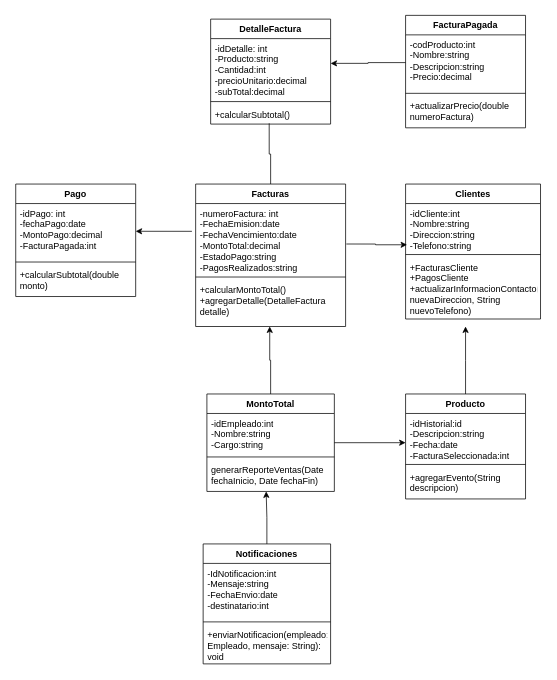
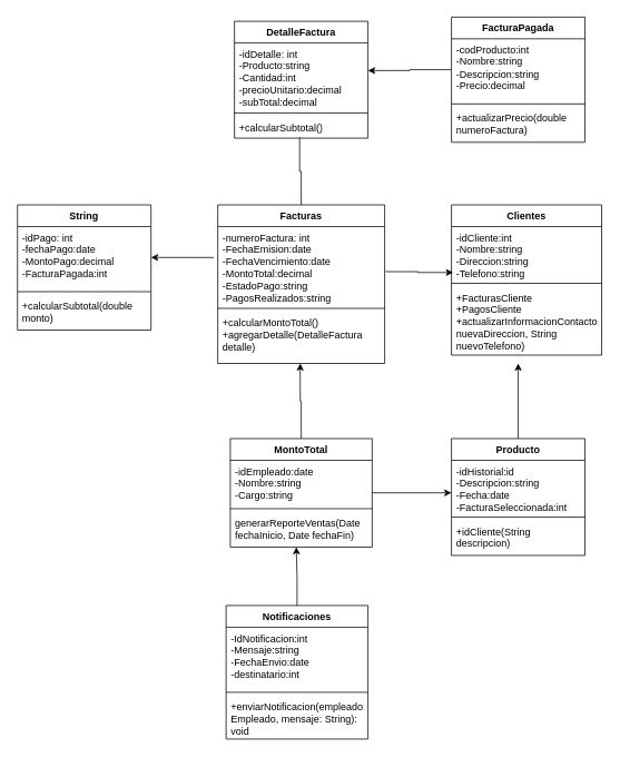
  <mxCell id="0" style=";html=1;" />
  <mxCell id="1" style=";html=1;" parent="0" />
  <mxCell id="2" style="edgeStyle=orthogonalEdgeStyle;rounded=0;orthogonalLoop=1;jettySize=auto;html=1;" edge="1" parent="1" source="3"><mxGeometry relative="1" as="geometry"><mxPoint x="620" y="435" as="targetPoint" /></mxGeometry></mxCell>
  <mxCell id="3" value="Producto" style="swimlane;fontStyle=1;align=center;verticalAlign=top;childLayout=stackLayout;horizontal=1;startSize=26;horizontalStack=0;resizeParent=1;resizeParentMax=0;resizeLast=0;collapsible=1;marginBottom=0;whiteSpace=wrap;html=1;" vertex="1" parent="1"><mxGeometry x="540" y="525" width="160" height="140" as="geometry" /></mxCell>
  <mxCell id="4" value="-idHistorial:id&lt;br style=&quot;border-color: var(--border-color);&quot;&gt;-Descripcion:string&lt;br style=&quot;border-color: var(--border-color);&quot;&gt;-Fecha:date&lt;br style=&quot;border-color: var(--border-color);&quot;&gt;-FacturaSeleccionada:int" style="text;strokeColor=none;fillColor=none;align=left;verticalAlign=top;spacingLeft=4;spacingRight=4;overflow=hidden;rotatable=0;points=[[0,0.5],[1,0.5]];portConstraint=eastwest;whiteSpace=wrap;html=1;" vertex="1" parent="3"><mxGeometry y="26" width="160" height="64" as="geometry" /></mxCell>
  <mxCell id="5" value="" style="line;strokeWidth=1;fillColor=none;align=left;verticalAlign=middle;spacingTop=-1;spacingLeft=3;spacingRight=3;rotatable=0;labelPosition=right;points=[];portConstraint=eastwest;strokeColor=inherit;" vertex="1" parent="3"><mxGeometry y="90" width="160" height="8" as="geometry" /></mxCell>
- <mxCell id="6" value="+agregarEvento(String descripcion)" style="text;strokeColor=none;fillColor=none;align=left;verticalAlign=top;spacingLeft=4;spacingRight=4;overflow=hidden;rotatable=0;points=[[0,0.5],[1,0.5]];portConstraint=eastwest;whiteSpace=wrap;html=1;" vertex="1" parent="3"><mxGeometry y="98" width="160" height="42" as="geometry" /></mxCell>
+ <mxCell id="6" value="+idCliente(String descripcion)" style="text;strokeColor=none;fillColor=none;align=left;verticalAlign=top;spacingLeft=4;spacingRight=4;overflow=hidden;rotatable=0;points=[[0,0.5],[1,0.5]];portConstraint=eastwest;whiteSpace=wrap;html=1;" vertex="1" parent="3"><mxGeometry y="98" width="160" height="42" as="geometry" /></mxCell>
  <mxCell id="7" style="edgeStyle=orthogonalEdgeStyle;rounded=0;orthogonalLoop=1;jettySize=auto;html=1;exitX=0;exitY=0.5;exitDx=0;exitDy=0;entryX=1;entryY=0.413;entryDx=0;entryDy=0;entryPerimeter=0;" edge="1" parent="1" source="9" target="39"><mxGeometry relative="1" as="geometry"><mxPoint x="440" y="84" as="targetPoint" /></mxGeometry></mxCell>
  <mxCell id="8" value="FacturaPagada" style="swimlane;fontStyle=1;align=center;verticalAlign=top;childLayout=stackLayout;horizontal=1;startSize=26;horizontalStack=0;resizeParent=1;resizeParentMax=0;resizeLast=0;collapsible=1;marginBottom=0;whiteSpace=wrap;html=1;" vertex="1" parent="1"><mxGeometry x="540" y="20" width="160" height="150" as="geometry" /></mxCell>
  <mxCell id="9" value="-codProducto:int&lt;br&gt;-Nombre:string&lt;br&gt;-Descripcion:string&lt;br&gt;-Precio:decimal" style="text;strokeColor=none;fillColor=none;align=left;verticalAlign=top;spacingLeft=4;spacingRight=4;overflow=hidden;rotatable=0;points=[[0,0.5],[1,0.5]];portConstraint=eastwest;whiteSpace=wrap;html=1;" vertex="1" parent="8"><mxGeometry y="26" width="160" height="74" as="geometry" /></mxCell>
  <mxCell id="10" value="" style="line;strokeWidth=1;fillColor=none;align=left;verticalAlign=middle;spacingTop=-1;spacingLeft=3;spacingRight=3;rotatable=0;labelPosition=right;points=[];portConstraint=eastwest;strokeColor=inherit;" vertex="1" parent="8"><mxGeometry y="100" width="160" height="8" as="geometry" /></mxCell>
  <mxCell id="11" value="+actualizarPrecio(double numeroFactura)" style="text;strokeColor=none;fillColor=none;align=left;verticalAlign=top;spacingLeft=4;spacingRight=4;overflow=hidden;rotatable=0;points=[[0,0.5],[1,0.5]];portConstraint=eastwest;whiteSpace=wrap;html=1;" vertex="1" parent="8"><mxGeometry y="108" width="160" height="42" as="geometry" /></mxCell>
  <mxCell id="12" value="Clientes" style="swimlane;fontStyle=1;align=center;verticalAlign=top;childLayout=stackLayout;horizontal=1;startSize=26;horizontalStack=0;resizeParent=1;resizeParentMax=0;resizeLast=0;collapsible=1;marginBottom=0;whiteSpace=wrap;html=1;" vertex="1" parent="1"><mxGeometry x="540" y="245" width="180" height="180" as="geometry" /></mxCell>
  <mxCell id="13" value="-idCliente:int&lt;br&gt;-Nombre:string&lt;br&gt;-Direccion:string&lt;br&gt;-Telefono:string" style="text;strokeColor=none;fillColor=none;align=left;verticalAlign=top;spacingLeft=4;spacingRight=4;overflow=hidden;rotatable=0;points=[[0,0.5],[1,0.5]];portConstraint=eastwest;whiteSpace=wrap;html=1;" vertex="1" parent="12"><mxGeometry y="26" width="180" height="64" as="geometry" /></mxCell>
  <mxCell id="14" value="" style="line;strokeWidth=1;fillColor=none;align=left;verticalAlign=middle;spacingTop=-1;spacingLeft=3;spacingRight=3;rotatable=0;labelPosition=right;points=[];portConstraint=eastwest;strokeColor=inherit;" vertex="1" parent="12"><mxGeometry y="90" width="180" height="8" as="geometry" /></mxCell>
  <mxCell id="15" value="+FacturasCliente&lt;br&gt;+PagosCliente&lt;br&gt;+actualizarInformacionContacto(String nuevaDireccion, String nuevoTelefono)" style="text;strokeColor=none;fillColor=none;align=left;verticalAlign=top;spacingLeft=4;spacingRight=4;overflow=hidden;rotatable=0;points=[[0,0.5],[1,0.5]];portConstraint=eastwest;whiteSpace=wrap;html=1;" vertex="1" parent="12"><mxGeometry y="98" width="180" height="82" as="geometry" /></mxCell>
  <mxCell id="16" style="edgeStyle=orthogonalEdgeStyle;rounded=0;orthogonalLoop=1;jettySize=auto;html=1;entryX=0.011;entryY=0.859;entryDx=0;entryDy=0;entryPerimeter=0;exitX=1.005;exitY=0.574;exitDx=0;exitDy=0;exitPerimeter=0;" edge="1" parent="1" source="20" target="13"><mxGeometry relative="1" as="geometry"><mxPoint x="530" y="288" as="targetPoint" /></mxGeometry></mxCell>
  <mxCell id="17" style="edgeStyle=orthogonalEdgeStyle;rounded=0;orthogonalLoop=1;jettySize=auto;html=1;entryX=1;entryY=0.5;entryDx=0;entryDy=0;exitX=-0.025;exitY=0.394;exitDx=0;exitDy=0;exitPerimeter=0;" edge="1" parent="1" source="20" target="24"><mxGeometry relative="1" as="geometry"><mxPoint x="150" y="322" as="targetPoint" /></mxGeometry></mxCell>
  <mxCell id="18" style="edgeStyle=orthogonalEdgeStyle;rounded=0;orthogonalLoop=1;jettySize=auto;html=1;entryX=0.488;entryY=0.962;entryDx=0;entryDy=0;entryPerimeter=0;exitX=0.5;exitY=0;exitDx=0;exitDy=0;endArrow=none;" edge="1" parent="1" source="19" target="41"><mxGeometry relative="1" as="geometry" /></mxCell>
  <mxCell id="19" value="Facturas" style="swimlane;fontStyle=1;align=center;verticalAlign=top;childLayout=stackLayout;horizontal=1;startSize=26;horizontalStack=0;resizeParent=1;resizeParentMax=0;resizeLast=0;collapsible=1;marginBottom=0;whiteSpace=wrap;html=1;" vertex="1" parent="1"><mxGeometry x="260" y="245" width="200" height="190" as="geometry" /></mxCell>
  <mxCell id="20" value="-numeroFactura: int&lt;br&gt;-FechaEmision:date&lt;br&gt;-FechaVencimiento:date&lt;br&gt;-MontoTotal:decimal&lt;br&gt;-EstadoPago:string&lt;br&gt;-PagosRealizados:string" style="text;strokeColor=none;fillColor=none;align=left;verticalAlign=top;spacingLeft=4;spacingRight=4;overflow=hidden;rotatable=0;points=[[0,0.5],[1,0.5]];portConstraint=eastwest;whiteSpace=wrap;html=1;" vertex="1" parent="19"><mxGeometry y="26" width="200" height="94" as="geometry" /></mxCell>
  <mxCell id="21" value="" style="line;strokeWidth=1;fillColor=none;align=left;verticalAlign=middle;spacingTop=-1;spacingLeft=3;spacingRight=3;rotatable=0;labelPosition=right;points=[];portConstraint=eastwest;strokeColor=inherit;" vertex="1" parent="19"><mxGeometry y="120" width="200" height="8" as="geometry" /></mxCell>
  <mxCell id="22" value="+calcularMontoTotal()&lt;br&gt;+agregarDetalle(DetalleFactura detalle)" style="text;strokeColor=none;fillColor=none;align=left;verticalAlign=top;spacingLeft=4;spacingRight=4;overflow=hidden;rotatable=0;points=[[0,0.5],[1,0.5]];portConstraint=eastwest;whiteSpace=wrap;html=1;" vertex="1" parent="19"><mxGeometry y="128" width="200" height="62" as="geometry" /></mxCell>
- <mxCell id="23" value="Pago" style="swimlane;fontStyle=1;align=center;verticalAlign=top;childLayout=stackLayout;horizontal=1;startSize=26;horizontalStack=0;resizeParent=1;resizeParentMax=0;resizeLast=0;collapsible=1;marginBottom=0;whiteSpace=wrap;html=1;" vertex="1" parent="1"><mxGeometry x="20" y="245" width="160" height="150" as="geometry" /></mxCell>
+ <mxCell id="23" value="String" style="swimlane;fontStyle=1;align=center;verticalAlign=top;childLayout=stackLayout;horizontal=1;startSize=26;horizontalStack=0;resizeParent=1;resizeParentMax=0;resizeLast=0;collapsible=1;marginBottom=0;whiteSpace=wrap;html=1;" vertex="1" parent="1"><mxGeometry x="20" y="245" width="160" height="150" as="geometry" /></mxCell>
  <mxCell id="24" value="-idPago: int&lt;br&gt;-fechaPago:date&lt;br&gt;-MontoPago:decimal&lt;br&gt;-FacturaPagada:int" style="text;strokeColor=none;fillColor=none;align=left;verticalAlign=top;spacingLeft=4;spacingRight=4;overflow=hidden;rotatable=0;points=[[0,0.5],[1,0.5]];portConstraint=eastwest;whiteSpace=wrap;html=1;" vertex="1" parent="23"><mxGeometry y="26" width="160" height="74" as="geometry" /></mxCell>
  <mxCell id="25" value="" style="line;strokeWidth=1;fillColor=none;align=left;verticalAlign=middle;spacingTop=-1;spacingLeft=3;spacingRight=3;rotatable=0;labelPosition=right;points=[];portConstraint=eastwest;strokeColor=inherit;" vertex="1" parent="23"><mxGeometry y="100" width="160" height="8" as="geometry" /></mxCell>
  <mxCell id="26" value="+calcularSubtotal(double monto)" style="text;strokeColor=none;fillColor=none;align=left;verticalAlign=top;spacingLeft=4;spacingRight=4;overflow=hidden;rotatable=0;points=[[0,0.5],[1,0.5]];portConstraint=eastwest;whiteSpace=wrap;html=1;" vertex="1" parent="23"><mxGeometry y="108" width="160" height="42" as="geometry" /></mxCell>
  <mxCell id="27" style="edgeStyle=orthogonalEdgeStyle;rounded=0;orthogonalLoop=1;jettySize=auto;html=1;entryX=0.465;entryY=1;entryDx=0;entryDy=0;entryPerimeter=0;" edge="1" parent="1" source="28" target="37"><mxGeometry relative="1" as="geometry" /></mxCell>
  <mxCell id="28" value="Notificaciones" style="swimlane;fontStyle=1;align=center;verticalAlign=top;childLayout=stackLayout;horizontal=1;startSize=26;horizontalStack=0;resizeParent=1;resizeParentMax=0;resizeLast=0;collapsible=1;marginBottom=0;whiteSpace=wrap;html=1;" vertex="1" parent="1"><mxGeometry x="270" y="725" width="170" height="160" as="geometry" /></mxCell>
  <mxCell id="29" value="-IdNotificacion:int&lt;br&gt;-Mensaje:string&lt;br&gt;-FechaEnvio:date&lt;br&gt;-destinatario:int" style="text;strokeColor=none;fillColor=none;align=left;verticalAlign=top;spacingLeft=4;spacingRight=4;overflow=hidden;rotatable=0;points=[[0,0.5],[1,0.5]];portConstraint=eastwest;whiteSpace=wrap;html=1;" vertex="1" parent="28"><mxGeometry y="26" width="170" height="74" as="geometry" /></mxCell>
  <mxCell id="30" value="" style="line;strokeWidth=1;fillColor=none;align=left;verticalAlign=middle;spacingTop=-1;spacingLeft=3;spacingRight=3;rotatable=0;labelPosition=right;points=[];portConstraint=eastwest;strokeColor=inherit;" vertex="1" parent="28"><mxGeometry y="100" width="170" height="8" as="geometry" /></mxCell>
  <mxCell id="31" value="+enviarNotificacion(empleado: Empleado, mensaje: String): void " style="text;strokeColor=none;fillColor=none;align=left;verticalAlign=top;spacingLeft=4;spacingRight=4;overflow=hidden;rotatable=0;points=[[0,0.5],[1,0.5]];portConstraint=eastwest;whiteSpace=wrap;html=1;" vertex="1" parent="28"><mxGeometry y="108" width="170" height="52" as="geometry" /></mxCell>
  <mxCell id="32" style="edgeStyle=orthogonalEdgeStyle;rounded=0;orthogonalLoop=1;jettySize=auto;html=1;entryX=0.494;entryY=1;entryDx=0;entryDy=0;entryPerimeter=0;" edge="1" parent="1" source="34" target="22"><mxGeometry relative="1" as="geometry"><mxPoint x="340" y="368" as="targetPoint" /></mxGeometry></mxCell>
  <mxCell id="33" style="edgeStyle=orthogonalEdgeStyle;rounded=0;orthogonalLoop=1;jettySize=auto;html=1;entryX=0;entryY=0.609;entryDx=0;entryDy=0;entryPerimeter=0;" edge="1" parent="1" source="34" target="4"><mxGeometry relative="1" as="geometry" /></mxCell>
  <mxCell id="34" value="MontoTotal" style="swimlane;fontStyle=1;align=center;verticalAlign=top;childLayout=stackLayout;horizontal=1;startSize=26;horizontalStack=0;resizeParent=1;resizeParentMax=0;resizeLast=0;collapsible=1;marginBottom=0;whiteSpace=wrap;html=1;" vertex="1" parent="1"><mxGeometry x="275" y="525" width="170" height="130" as="geometry" /></mxCell>
- <mxCell id="35" value="-idEmpleado:int&lt;br&gt;-Nombre:string&lt;br&gt;-Cargo:string" style="text;strokeColor=none;fillColor=none;align=left;verticalAlign=top;spacingLeft=4;spacingRight=4;overflow=hidden;rotatable=0;points=[[0,0.5],[1,0.5]];portConstraint=eastwest;whiteSpace=wrap;html=1;" vertex="1" parent="34"><mxGeometry y="26" width="170" height="54" as="geometry" /></mxCell>
+ <mxCell id="35" value="-idEmpleado:date&lt;br&gt;-Nombre:string&lt;br&gt;-Cargo:string" style="text;strokeColor=none;fillColor=none;align=left;verticalAlign=top;spacingLeft=4;spacingRight=4;overflow=hidden;rotatable=0;points=[[0,0.5],[1,0.5]];portConstraint=eastwest;whiteSpace=wrap;html=1;" vertex="1" parent="34"><mxGeometry y="26" width="170" height="54" as="geometry" /></mxCell>
  <mxCell id="36" value="" style="line;strokeWidth=1;fillColor=none;align=left;verticalAlign=middle;spacingTop=-1;spacingLeft=3;spacingRight=3;rotatable=0;labelPosition=right;points=[];portConstraint=eastwest;strokeColor=inherit;" vertex="1" parent="34"><mxGeometry y="80" width="170" height="8" as="geometry" /></mxCell>
  <mxCell id="37" value="generarReporteVentas(Date fechaInicio, Date fechaFin)" style="text;strokeColor=none;fillColor=none;align=left;verticalAlign=top;spacingLeft=4;spacingRight=4;overflow=hidden;rotatable=0;points=[[0,0.5],[1,0.5]];portConstraint=eastwest;whiteSpace=wrap;html=1;" vertex="1" parent="34"><mxGeometry y="88" width="170" height="42" as="geometry" /></mxCell>
  <mxCell id="38" value="DetalleFactura" style="swimlane;fontStyle=1;align=center;verticalAlign=top;childLayout=stackLayout;horizontal=1;startSize=26;horizontalStack=0;resizeParent=1;resizeParentMax=0;resizeLast=0;collapsible=1;marginBottom=0;whiteSpace=wrap;html=1;" vertex="1" parent="1"><mxGeometry x="280" y="25" width="160" height="140" as="geometry" /></mxCell>
  <mxCell id="39" value="-idDetalle: int&lt;br&gt;-Producto:string&lt;br&gt;-Cantidad:int&lt;br&gt;-precioUnitario:decimal&lt;br&gt;-subTotal:decimal" style="text;strokeColor=none;fillColor=none;align=left;verticalAlign=top;spacingLeft=4;spacingRight=4;overflow=hidden;rotatable=0;points=[[0,0.5],[1,0.5]];portConstraint=eastwest;whiteSpace=wrap;html=1;" vertex="1" parent="38"><mxGeometry y="26" width="160" height="80" as="geometry" /></mxCell>
  <mxCell id="40" value="" style="line;strokeWidth=1;fillColor=none;align=left;verticalAlign=middle;spacingTop=-1;spacingLeft=3;spacingRight=3;rotatable=0;labelPosition=right;points=[];portConstraint=eastwest;strokeColor=inherit;" vertex="1" parent="38"><mxGeometry y="106" width="160" height="8" as="geometry" /></mxCell>
  <mxCell id="41" value="+calcularSubtotal()" style="text;strokeColor=none;fillColor=none;align=left;verticalAlign=top;spacingLeft=4;spacingRight=4;overflow=hidden;rotatable=0;points=[[0,0.5],[1,0.5]];portConstraint=eastwest;whiteSpace=wrap;html=1;" vertex="1" parent="38"><mxGeometry y="114" width="160" height="26" as="geometry" /></mxCell>
